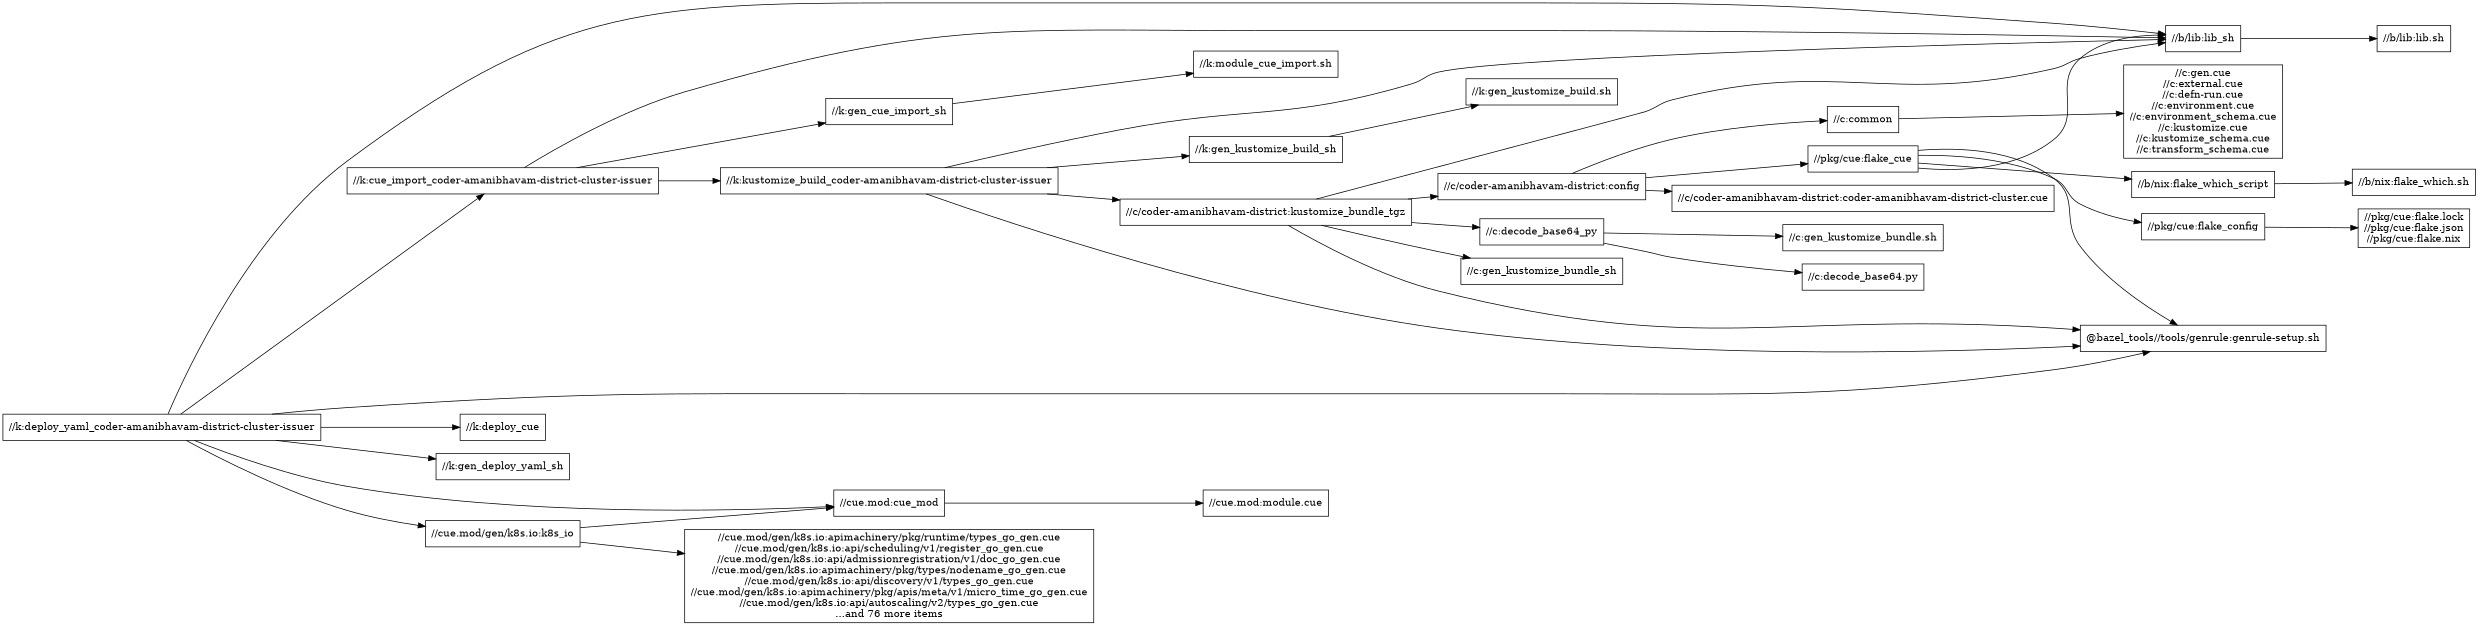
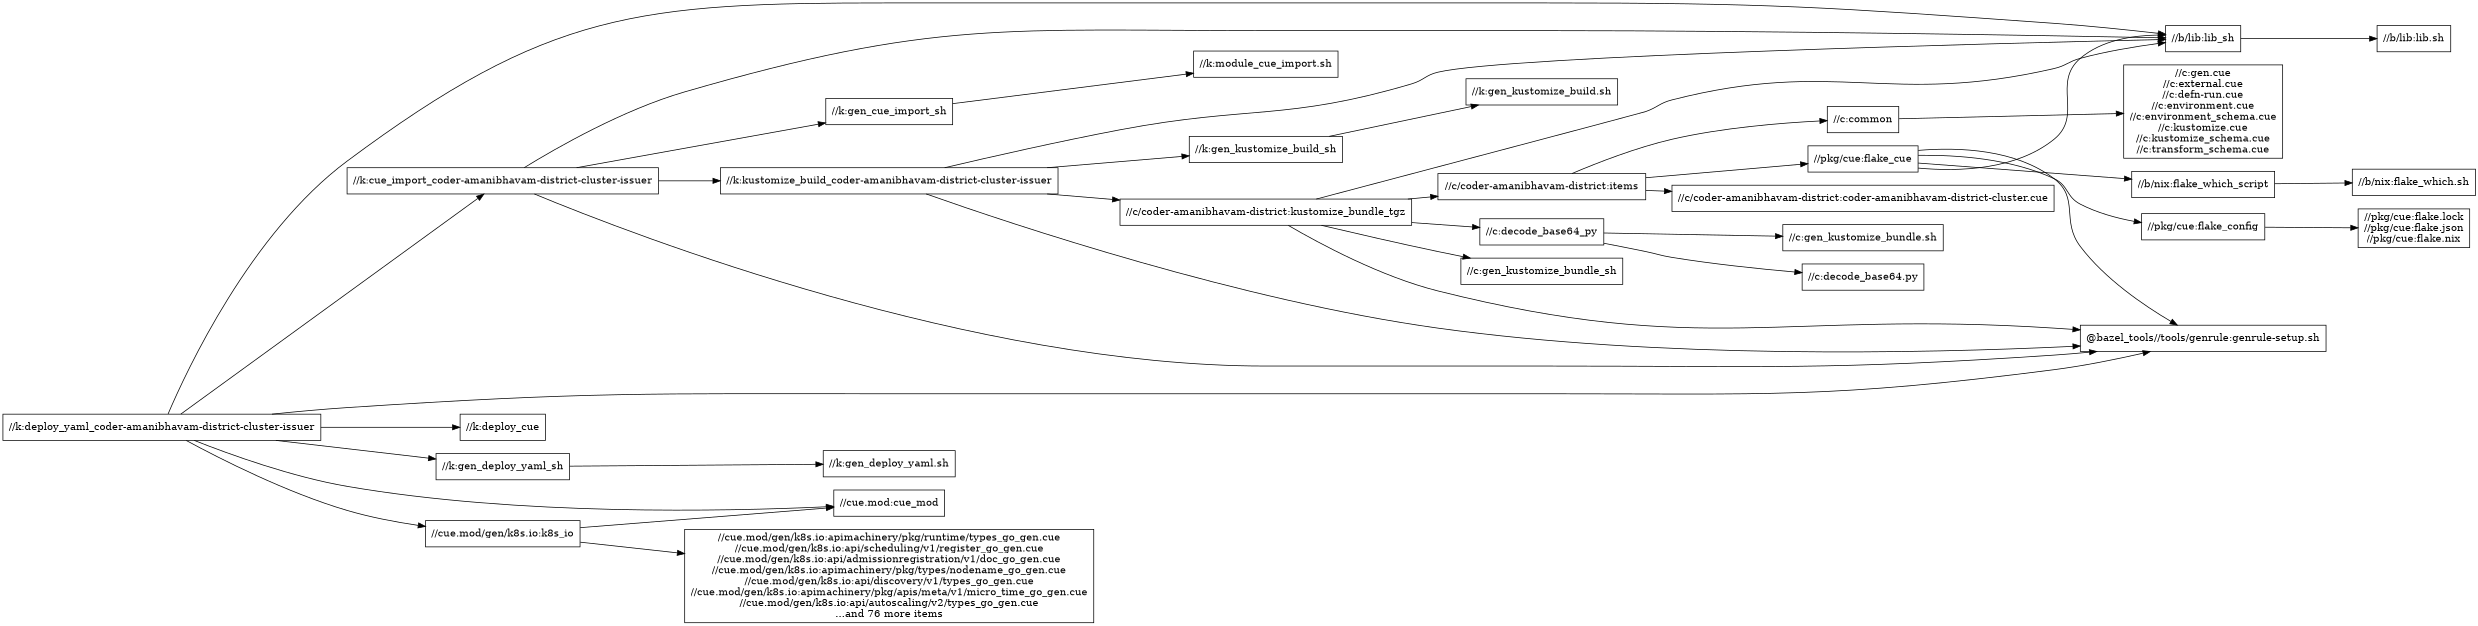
  digraph {
    rankdir=LR
    node [shape=box]
    "//k:deploy_yaml_coder-amanibhavam-district-cluster-issuer"
    "//k:cue_import_coder-amanibhavam-district-cluster-issuer"
    "//k:deploy_cue"
    "//k:gen_deploy_yaml_sh"
    "//cue.mod:cue_mod"
    "//cue.mod/gen/k8s.io:k8s_io"
    "//b/lib:lib_sh"
    "@bazel_tools//tools/genrule:genrule-setup.sh"
    "//k:kustomize_build_coder-amanibhavam-district-cluster-issuer"
    "//k:gen_cue_import_sh"
-   "//cue.mod:module.cue"
+   "//k:gen_deploy_yaml.sh"
    "//cue.mod/gen/k8s.io:apimachinery/pkg/runtime/types_go_gen.cue\n//cue.mod/gen/k8s.io:api/scheduling/v1/register_go_gen.cue\n//cue.mod/gen/k8s.io:api/admissionregistration/v1/doc_go_gen.cue\n//cue.mod/gen/k8s.io:apimachinery/pkg/types/nodename_go_gen.cue\n//cue.mod/gen/k8s.io:api/discovery/v1/types_go_gen.cue\n//cue.mod/gen/k8s.io:apimachinery/pkg/apis/meta/v1/micro_time_go_gen.cue\n//cue.mod/gen/k8s.io:api/autoscaling/v2/types_go_gen.cue\n...and 76 more items"
    "//b/lib:lib.sh"
    "//k:gen_kustomize_build_sh"
    "//c/coder-amanibhavam-district:kustomize_bundle_tgz"
    n17 [label="//k:module_cue_import.sh"]
    "//k:gen_kustomize_build.sh"
-   "//c/coder-amanibhavam-district:config"
+   "//c/coder-amanibhavam-district:config" [label="//c/coder-amanibhavam-district:items"]
    "//c:gen_kustomize_bundle_sh"
    "//c:decode_base64_py"
    "//pkg/cue:flake_cue"
    "//c/coder-amanibhavam-district:coder-amanibhavam-district-cluster.cue"
    "//c:common"
    "//c:gen_kustomize_bundle.sh"
    "//c:decode_base64.py"
    "//pkg/cue:flake_config"
    "//b/nix:flake_which_script"
    "//c:gen.cue\n//c:external.cue\n//c:defn-run.cue\n//c:environment.cue\n//c:environment_schema.cue\n//c:kustomize.cue\n//c:kustomize_schema.cue\n//c:transform_schema.cue"
    "//pkg/cue:flake.lock\n//pkg/cue:flake.json\n//pkg/cue:flake.nix"
    "//b/nix:flake_which.sh"
    "//k:deploy_yaml_coder-amanibhavam-district-cluster-issuer" -> "//k:cue_import_coder-amanibhavam-district-cluster-issuer"
    "//k:deploy_yaml_coder-amanibhavam-district-cluster-issuer" -> "//k:deploy_cue"
    "//k:deploy_yaml_coder-amanibhavam-district-cluster-issuer" -> "//k:gen_deploy_yaml_sh"
    "//k:deploy_yaml_coder-amanibhavam-district-cluster-issuer" -> "//cue.mod:cue_mod"
    "//k:deploy_yaml_coder-amanibhavam-district-cluster-issuer" -> "//cue.mod/gen/k8s.io:k8s_io"
    "//k:deploy_yaml_coder-amanibhavam-district-cluster-issuer" -> "//b/lib:lib_sh"
    "//k:deploy_yaml_coder-amanibhavam-district-cluster-issuer" -> "@bazel_tools//tools/genrule:genrule-setup.sh"
    "//k:cue_import_coder-amanibhavam-district-cluster-issuer" -> "//b/lib:lib_sh"
+   "//k:cue_import_coder-amanibhavam-district-cluster-issuer" -> "@bazel_tools//tools/genrule:genrule-setup.sh"
    "//k:cue_import_coder-amanibhavam-district-cluster-issuer" -> "//k:kustomize_build_coder-amanibhavam-district-cluster-issuer"
    "//k:cue_import_coder-amanibhavam-district-cluster-issuer" -> "//k:gen_cue_import_sh"
-   "//cue.mod:cue_mod" -> "//cue.mod:module.cue"
+   "//k:gen_deploy_yaml_sh" -> "//k:gen_deploy_yaml.sh"
    "//cue.mod/gen/k8s.io:k8s_io" -> "//cue.mod:cue_mod"
    "//cue.mod/gen/k8s.io:k8s_io" -> "//cue.mod/gen/k8s.io:apimachinery/pkg/runtime/types_go_gen.cue\n//cue.mod/gen/k8s.io:api/scheduling/v1/register_go_gen.cue\n//cue.mod/gen/k8s.io:api/admissionregistration/v1/doc_go_gen.cue\n//cue.mod/gen/k8s.io:apimachinery/pkg/types/nodename_go_gen.cue\n//cue.mod/gen/k8s.io:api/discovery/v1/types_go_gen.cue\n//cue.mod/gen/k8s.io:apimachinery/pkg/apis/meta/v1/micro_time_go_gen.cue\n//cue.mod/gen/k8s.io:api/autoscaling/v2/types_go_gen.cue\n...and 76 more items"
    "//b/lib:lib_sh" -> "//b/lib:lib.sh"
    "//k:kustomize_build_coder-amanibhavam-district-cluster-issuer" -> "//b/lib:lib_sh"
    "//k:kustomize_build_coder-amanibhavam-district-cluster-issuer" -> "@bazel_tools//tools/genrule:genrule-setup.sh"
    "//k:kustomize_build_coder-amanibhavam-district-cluster-issuer" -> "//k:gen_kustomize_build_sh"
    "//k:kustomize_build_coder-amanibhavam-district-cluster-issuer" -> "//c/coder-amanibhavam-district:kustomize_bundle_tgz"
    "//k:gen_cue_import_sh" -> n17
    "//k:gen_kustomize_build_sh" -> "//k:gen_kustomize_build.sh"
    "//c/coder-amanibhavam-district:kustomize_bundle_tgz" -> "//b/lib:lib_sh"
    "//c/coder-amanibhavam-district:kustomize_bundle_tgz" -> "@bazel_tools//tools/genrule:genrule-setup.sh"
    "//c/coder-amanibhavam-district:kustomize_bundle_tgz" -> "//c/coder-amanibhavam-district:config"
    "//c/coder-amanibhavam-district:kustomize_bundle_tgz" -> "//c:gen_kustomize_bundle_sh"
    "//c/coder-amanibhavam-district:kustomize_bundle_tgz" -> "//c:decode_base64_py"
    "//c/coder-amanibhavam-district:config" -> "//pkg/cue:flake_cue"
    "//c/coder-amanibhavam-district:config" -> "//c/coder-amanibhavam-district:coder-amanibhavam-district-cluster.cue"
    "//c/coder-amanibhavam-district:config" -> "//c:common"
    "//c:decode_base64_py" -> "//c:gen_kustomize_bundle.sh"
    "//c:decode_base64_py" -> "//c:decode_base64.py"
    "//pkg/cue:flake_cue" -> "//b/lib:lib_sh"
    "//pkg/cue:flake_cue" -> "@bazel_tools//tools/genrule:genrule-setup.sh"
    "//pkg/cue:flake_cue" -> "//pkg/cue:flake_config"
    "//pkg/cue:flake_cue" -> "//b/nix:flake_which_script"
    "//c:common" -> "//c:gen.cue\n//c:external.cue\n//c:defn-run.cue\n//c:environment.cue\n//c:environment_schema.cue\n//c:kustomize.cue\n//c:kustomize_schema.cue\n//c:transform_schema.cue"
    "//pkg/cue:flake_config" -> "//pkg/cue:flake.lock\n//pkg/cue:flake.json\n//pkg/cue:flake.nix"
    "//b/nix:flake_which_script" -> "//b/nix:flake_which.sh"
  }
